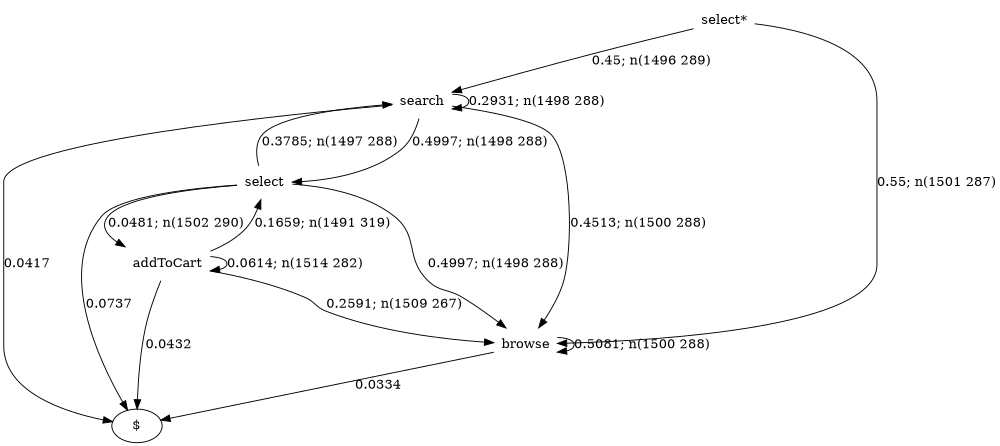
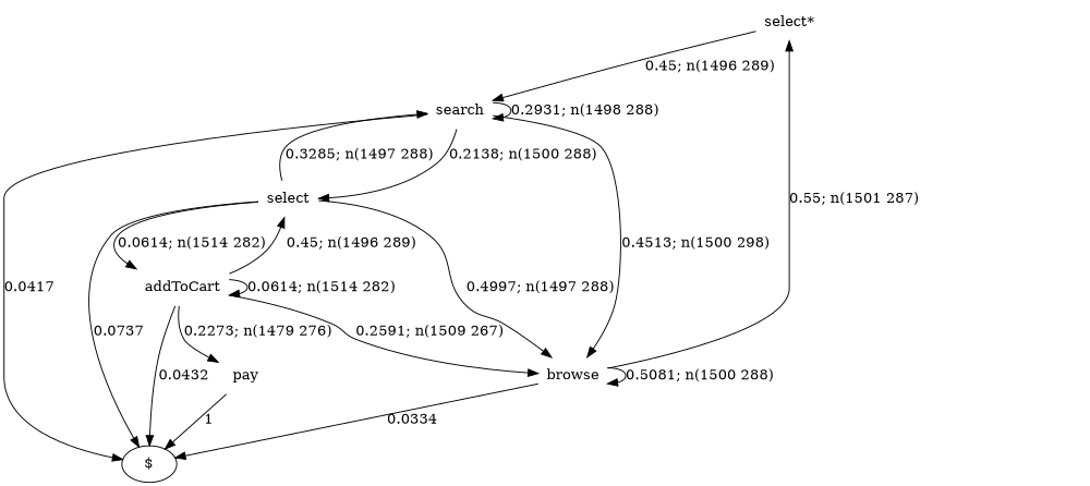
  digraph {
    node [shape=none]
    edge [style=solid]
    n1 [label="select*"]
    n2 [label=search]
    n3 [label=browse]
    n4 [label=select]
    "$" [shape=""]
    n6 [label=addToCart]
+   n7 [label=pay]
    n1 -> n2 [label="0.45; n(1496 289)"]
-   n1 -> n3 [label="0.55; n(1501 287)"]
+   n3 -> n1 [label="0.55; n(1501 287)"]
    n2 -> n2 [label="0.2931; n(1498 288)"]
-   n2 -> n3 [label="0.4513; n(1500 288)"]
-   n2 -> n4 [label="0.4997; n(1498 288)"]
+   n2 -> n3 [label="0.4513; n(1500 298)"]
+   n2 -> n4 [label="0.2138; n(1500 288)"]
    n2 -> "$" [label=0.0417]
    n3 -> n3 [label="0.5081; n(1500 288)"]
    n3 -> "$" [label=0.0334]
-   n4 -> n2 [label="0.3785; n(1497 288)"]
-   n4 -> n3 [label="0.4997; n(1498 288)"]
+   n4 -> n2 [label="0.3285; n(1497 288)"]
+   n4 -> n3 [label="0.4997; n(1497 288)"]
    n4 -> "$" [label=0.0737]
-   n4 -> n6 [label="0.0481; n(1502 290)"]
+   n4 -> n6 [label="0.0614; n(1514 282)"]
    n6 -> n3 [label="0.2591; n(1509 267)"]
-   n6 -> n4 [label="0.1659; n(1491 319)"]
+   n6 -> n4 [label="0.45; n(1496 289)"]
    n6 -> "$" [label=0.0432]
    n6 -> n6 [label="0.0614; n(1514 282)"]
+   n6 -> n7 [label="0.2273; n(1479 276)"]
+   n7 -> "$" [label=1]
  }
